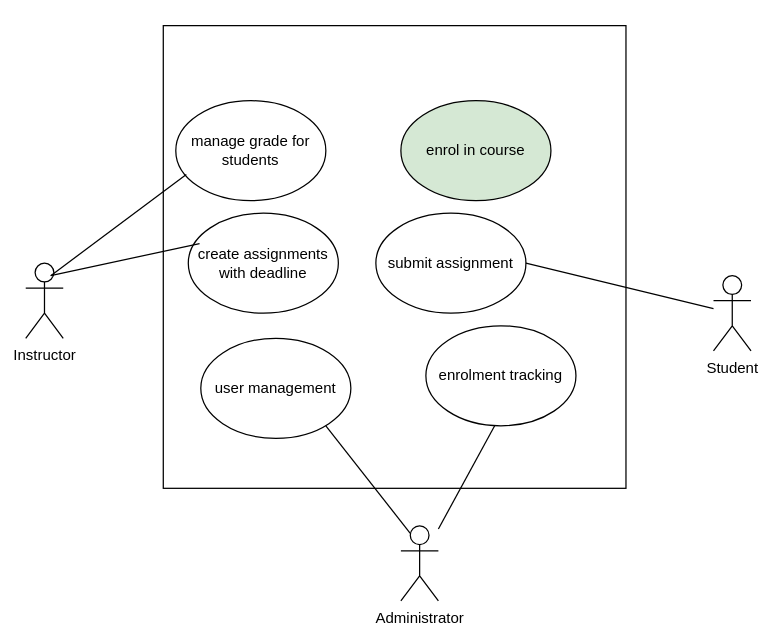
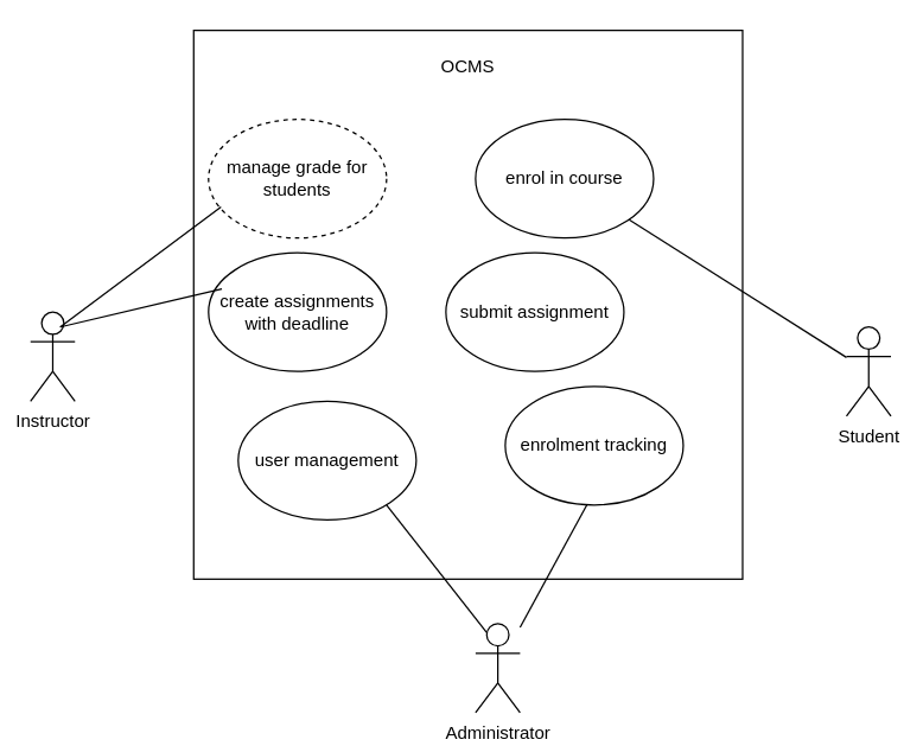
  <mxCell id="0" />
  <mxCell id="1" parent="0" />
  <mxCell id="2" value="" style="whiteSpace=wrap;html=1;aspect=fixed;" vertex="1" parent="1"><mxGeometry x="130" y="20" width="370" height="370" as="geometry" /></mxCell>
+ <mxCell id="3" value="OCMS" style="text;html=1;align=center;verticalAlign=middle;whiteSpace=wrap;rounded=0;" vertex="1" parent="1"><mxGeometry x="285" y="30" width="60" height="30" as="geometry" /></mxCell>
  <mxCell id="4" value="Instructor" style="shape=umlActor;verticalLabelPosition=bottom;verticalAlign=top;html=1;outlineConnect=0;" vertex="1" parent="1"><mxGeometry x="20" y="210" width="30" height="60" as="geometry" /></mxCell>
  <mxCell id="5" value="Student" style="shape=umlActor;verticalLabelPosition=bottom;verticalAlign=top;html=1;outlineConnect=0;" vertex="1" parent="1"><mxGeometry x="570" y="220" width="30" height="60" as="geometry" /></mxCell>
- <mxCell id="6" value="manage grade for students" style="ellipse;whiteSpace=wrap;html=1;" vertex="1" parent="1"><mxGeometry x="140" y="80" width="120" height="80" as="geometry" /></mxCell>
- <mxCell id="7" value="create assignments with deadline" style="ellipse;whiteSpace=wrap;html=1;" vertex="1" parent="1"><mxGeometry x="150" y="170" width="120" height="80" as="geometry" /></mxCell>
+ <mxCell id="6" value="manage grade for students" style="ellipse;whiteSpace=wrap;html=1;dashed=1;" vertex="1" parent="1"><mxGeometry x="140" y="80" width="120" height="80" as="geometry" /></mxCell>
+ <mxCell id="7" value="create assignments with deadline" style="ellipse;whiteSpace=wrap;html=1;" vertex="1" parent="1"><mxGeometry x="140" y="170" width="120" height="80" as="geometry" /></mxCell>
  <mxCell id="8" value="" style="endArrow=none;html=1;rounded=0;entryX=0.07;entryY=0.737;entryDx=0;entryDy=0;entryPerimeter=0;" edge="1" parent="1" target="6"><mxGeometry width="50" height="50" relative="1" as="geometry"><mxPoint x="40" y="220" as="sourcePoint" /><mxPoint x="90" y="170" as="targetPoint" /></mxGeometry></mxCell>
  <mxCell id="9" value="" style="endArrow=none;html=1;rounded=0;entryX=0.075;entryY=0.303;entryDx=0;entryDy=0;entryPerimeter=0;" edge="1" parent="1" target="7"><mxGeometry width="50" height="50" relative="1" as="geometry"><mxPoint x="40" y="220" as="sourcePoint" /><mxPoint x="90" y="170" as="targetPoint" /></mxGeometry></mxCell>
- <mxCell id="10" value="enrol in course" style="ellipse;whiteSpace=wrap;html=1;fillColor=#d5e8d4;" vertex="1" parent="1"><mxGeometry x="320" y="80" width="120" height="80" as="geometry" /></mxCell>
+ <mxCell id="10" value="enrol in course" style="ellipse;whiteSpace=wrap;html=1;" vertex="1" parent="1"><mxGeometry x="320" y="80" width="120" height="80" as="geometry" /></mxCell>
  <mxCell id="11" value="submit assignment" style="ellipse;whiteSpace=wrap;html=1;" vertex="1" parent="1"><mxGeometry x="300" y="170" width="120" height="80" as="geometry" /></mxCell>
- <mxCell id="12" value="" style="endArrow=none;html=1;rounded=0;entryX=1;entryY=0.5;entryDx=0;entryDy=0;" edge="1" parent="1" source="5" target="11"><mxGeometry width="50" height="50" relative="1" as="geometry"><mxPoint x="280" y="190" as="sourcePoint" /><mxPoint x="330" y="140" as="targetPoint" /></mxGeometry></mxCell>
+ <mxCell id="12" value="" style="endArrow=none;html=1;rounded=0;" edge="1" parent="1" source="5" target="10"><mxGeometry width="50" height="50" relative="1" as="geometry"><mxPoint x="280" y="190" as="sourcePoint" /><mxPoint x="330" y="140" as="targetPoint" /></mxGeometry></mxCell>
  <mxCell id="13" value="Administrator" style="shape=umlActor;verticalLabelPosition=bottom;verticalAlign=top;html=1;outlineConnect=0;" vertex="1" parent="1"><mxGeometry x="320" y="420" width="30" height="60" as="geometry" /></mxCell>
  <mxCell id="14" value="user management" style="ellipse;whiteSpace=wrap;html=1;" vertex="1" parent="1"><mxGeometry x="160" y="270" width="120" height="80" as="geometry" /></mxCell>
  <mxCell id="15" value="" style="endArrow=none;html=1;rounded=0;entryX=0.25;entryY=0.1;entryDx=0;entryDy=0;entryPerimeter=0;" edge="1" parent="1" target="13"><mxGeometry width="50" height="50" relative="1" as="geometry"><mxPoint x="260" y="340" as="sourcePoint" /><mxPoint x="310" y="290" as="targetPoint" /></mxGeometry></mxCell>
  <mxCell id="16" value="enrolment tracking" style="ellipse;whiteSpace=wrap;html=1;" vertex="1" parent="1"><mxGeometry x="340" y="260" width="120" height="80" as="geometry" /></mxCell>
  <mxCell id="17" value="" style="endArrow=none;html=1;rounded=0;" edge="1" parent="1" source="13"><mxGeometry width="50" height="50" relative="1" as="geometry"><mxPoint x="345" y="390" as="sourcePoint" /><mxPoint x="395" y="340" as="targetPoint" /></mxGeometry></mxCell>
